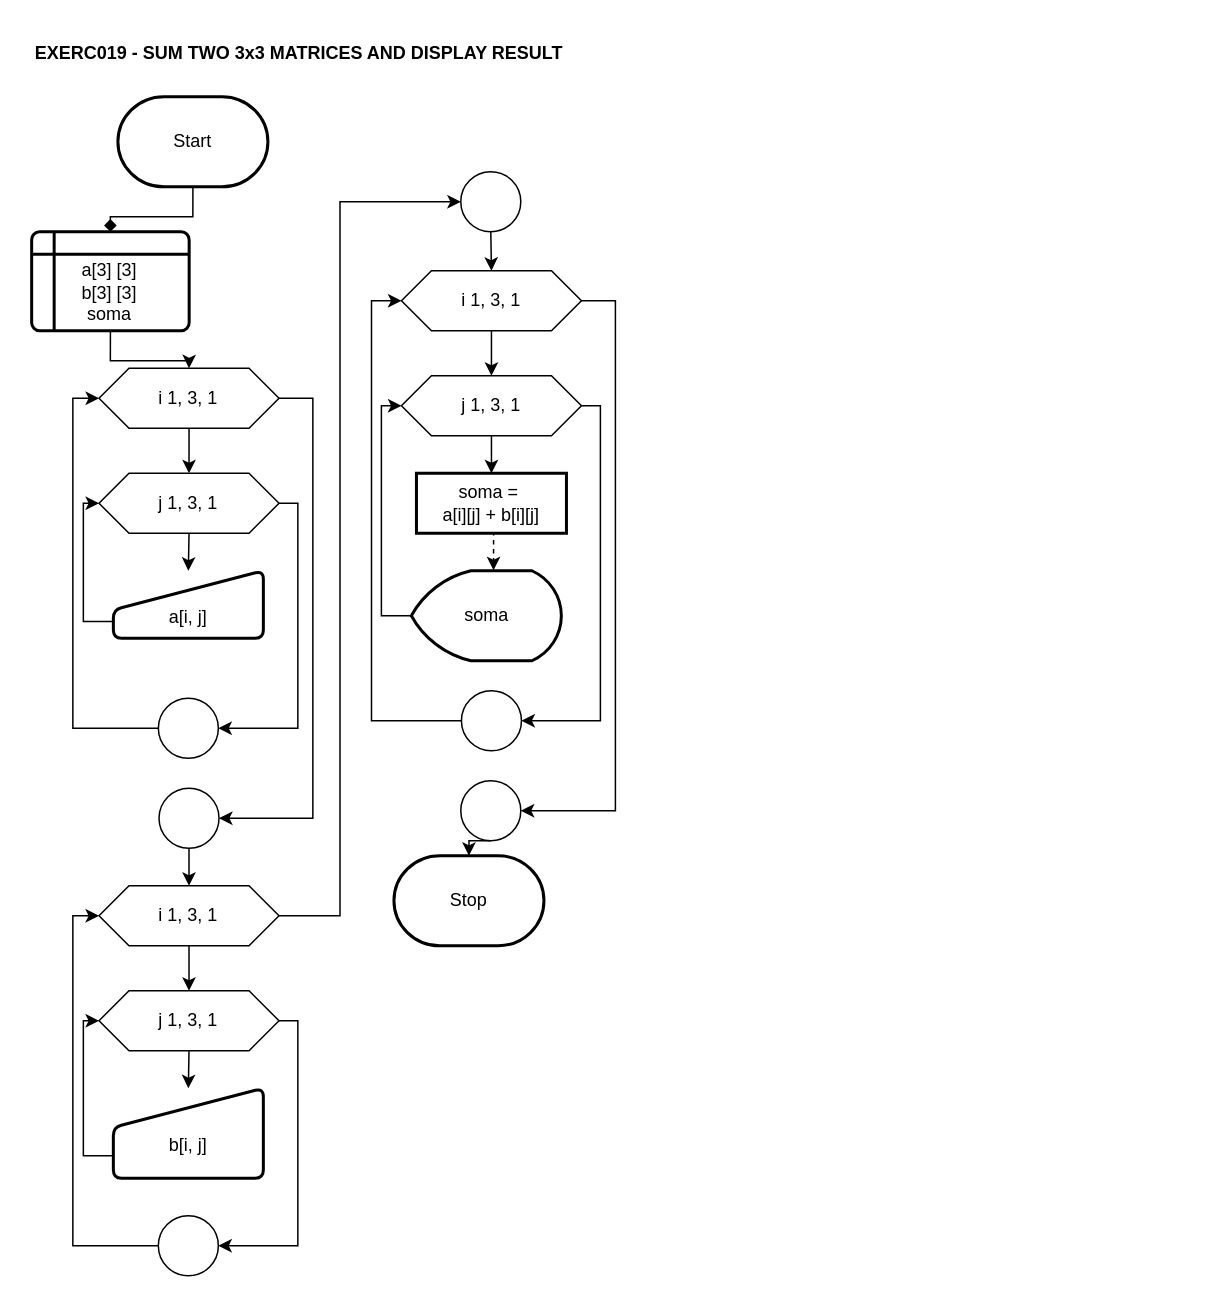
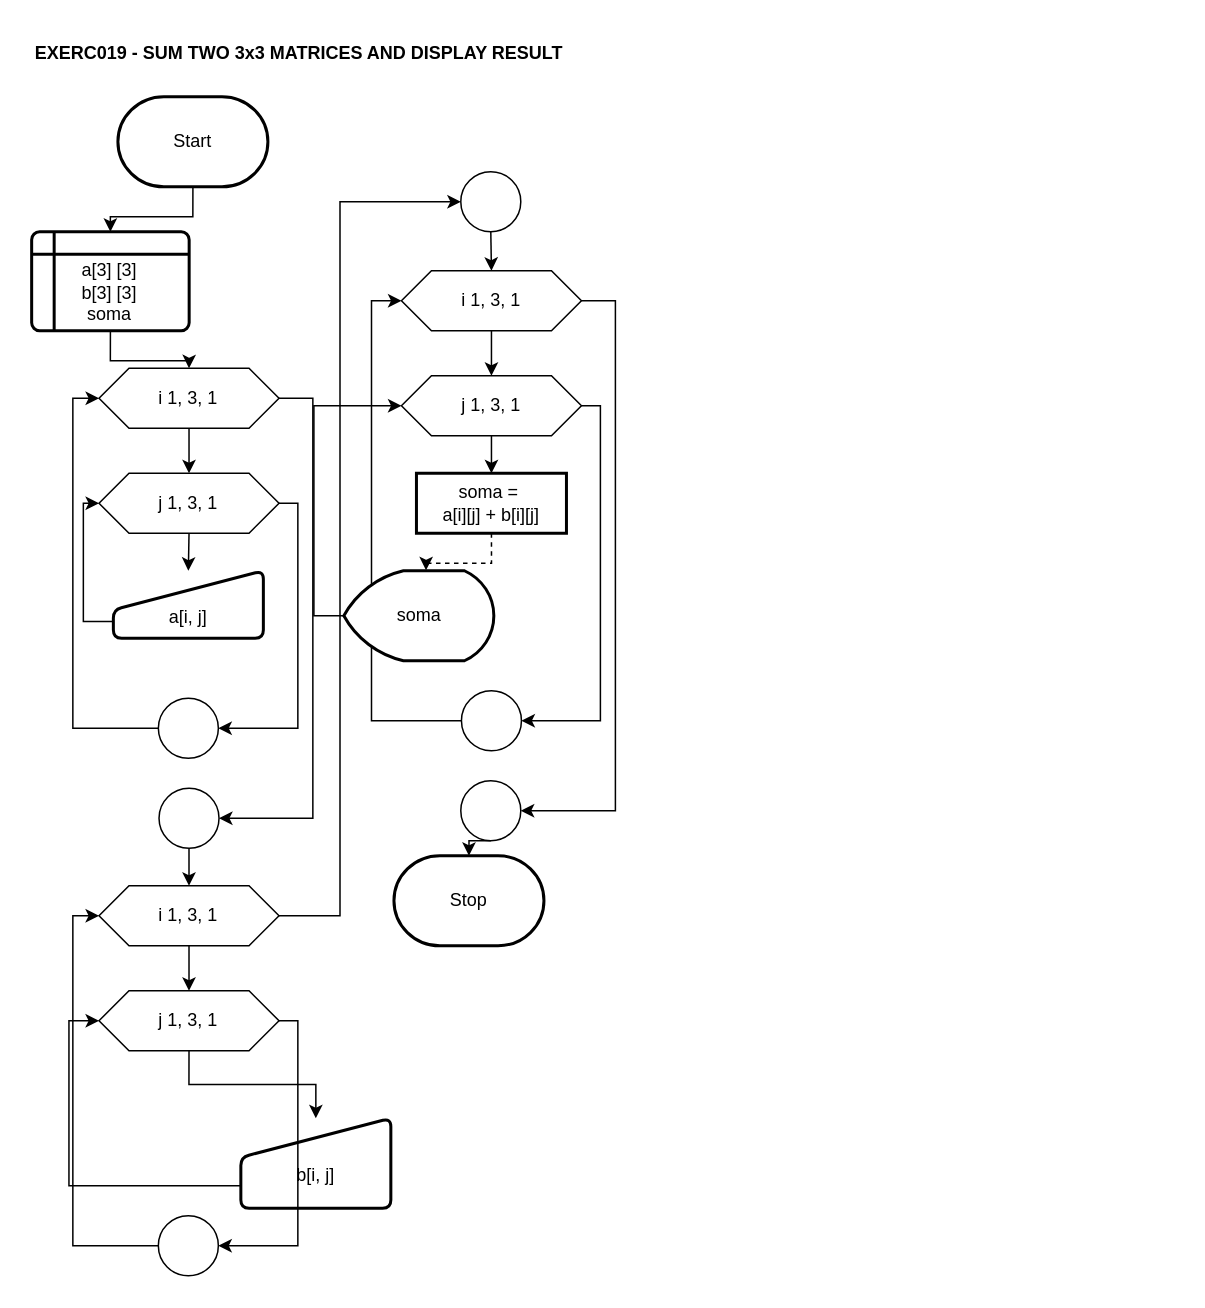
  <mxCell id="0" />
  <mxCell id="1" parent="0" />
  <mxCell id="2" value="EXERC019 - SUM TWO 3x3 MATRICES AND DISPLAY RESULT" style="text;html=1;align=left;verticalAlign=middle;whiteSpace=wrap;rounded=0;fontStyle=1" parent="1" vertex="1"><mxGeometry x="21" y="20" width="760" height="30" as="geometry" /></mxCell>
- <mxCell id="3" style="edgeStyle=orthogonalEdgeStyle;rounded=0;orthogonalLoop=1;jettySize=auto;html=1;exitX=0.5;exitY=1;exitDx=0;exitDy=0;exitPerimeter=0;entryX=0.5;entryY=0;entryDx=0;entryDy=0;endArrow=diamond;" parent="1" source="4" target="6" edge="1"><mxGeometry relative="1" as="geometry" /></mxCell>
+ <mxCell id="3" style="edgeStyle=orthogonalEdgeStyle;rounded=0;orthogonalLoop=1;jettySize=auto;html=1;exitX=0.5;exitY=1;exitDx=0;exitDy=0;exitPerimeter=0;entryX=0.5;entryY=0;entryDx=0;entryDy=0;" parent="1" source="4" target="6" edge="1"><mxGeometry relative="1" as="geometry" /></mxCell>
  <mxCell id="4" value="Start" style="strokeWidth=2;html=1;shape=mxgraph.flowchart.terminator;whiteSpace=wrap;" parent="1" vertex="1"><mxGeometry x="77.94" y="64" width="100" height="60" as="geometry" /></mxCell>
  <mxCell id="5" style="edgeStyle=orthogonalEdgeStyle;rounded=0;orthogonalLoop=1;jettySize=auto;html=1;exitX=0.5;exitY=1;exitDx=0;exitDy=0;entryX=0.5;entryY=0;entryDx=0;entryDy=0;" parent="1" source="6" target="9" edge="1"><mxGeometry relative="1" as="geometry" /></mxCell>
  <mxCell id="6" value="&lt;div&gt;&lt;br&gt;&lt;/div&gt;&lt;div&gt;a[3] [3]&lt;/div&gt;&lt;div&gt;b[3] [3]&lt;/div&gt;&lt;div&gt;soma&lt;/div&gt;" style="shape=internalStorage;whiteSpace=wrap;html=1;dx=15;dy=15;rounded=1;arcSize=8;strokeWidth=2;" parent="1" vertex="1"><mxGeometry x="20.44" y="154" width="105" height="66" as="geometry" /></mxCell>
  <mxCell id="7" value="Stop" style="strokeWidth=2;html=1;shape=mxgraph.flowchart.terminator;whiteSpace=wrap;" parent="1" vertex="1"><mxGeometry x="261.97" y="570" width="100" height="60" as="geometry" /></mxCell>
  <mxCell id="8" style="edgeStyle=orthogonalEdgeStyle;rounded=0;orthogonalLoop=1;jettySize=auto;html=1;exitX=0.5;exitY=1;exitDx=0;exitDy=0;entryX=0.5;entryY=0;entryDx=0;entryDy=0;" parent="1" source="9" target="11" edge="1"><mxGeometry relative="1" as="geometry" /></mxCell>
  <mxCell id="9" value="i 1, 3, 1" style="shape=hexagon;perimeter=hexagonPerimeter2;whiteSpace=wrap;html=1;fixedSize=1;" parent="1" vertex="1"><mxGeometry x="65.35" y="245" width="120" height="40" as="geometry" /></mxCell>
  <mxCell id="10" style="edgeStyle=orthogonalEdgeStyle;rounded=0;orthogonalLoop=1;jettySize=auto;html=1;exitX=0.5;exitY=1;exitDx=0;exitDy=0;entryX=0.5;entryY=0;entryDx=0;entryDy=0;" parent="1" source="11" target="13" edge="1"><mxGeometry relative="1" as="geometry" /></mxCell>
  <mxCell id="11" value="j 1, 3, 1" style="shape=hexagon;perimeter=hexagonPerimeter2;whiteSpace=wrap;html=1;fixedSize=1;" parent="1" vertex="1"><mxGeometry x="65.35" y="315" width="120" height="40" as="geometry" /></mxCell>
  <mxCell id="12" style="edgeStyle=orthogonalEdgeStyle;rounded=0;orthogonalLoop=1;jettySize=auto;html=1;exitX=0;exitY=0.75;exitDx=0;exitDy=0;entryX=0;entryY=0.5;entryDx=0;entryDy=0;" parent="1" source="13" target="11" edge="1"><mxGeometry relative="1" as="geometry" /></mxCell>
  <mxCell id="13" value="&lt;div&gt;&lt;br&gt;&lt;/div&gt;a[i, j]" style="html=1;strokeWidth=2;shape=manualInput;whiteSpace=wrap;rounded=1;size=26;arcSize=11;" parent="1" vertex="1"><mxGeometry x="74.91" y="380" width="100" height="45" as="geometry" /></mxCell>
  <mxCell id="14" style="edgeStyle=orthogonalEdgeStyle;rounded=0;orthogonalLoop=1;jettySize=auto;html=1;exitX=0.5;exitY=1;exitDx=0;exitDy=0;exitPerimeter=0;entryX=0;entryY=0.5;entryDx=0;entryDy=0;" parent="1" source="15" target="9" edge="1"><mxGeometry relative="1" as="geometry"><Array as="points"><mxPoint x="47.91" y="485" /><mxPoint x="47.91" y="265" /></Array></mxGeometry></mxCell>
  <mxCell id="15" value="" style="verticalLabelPosition=bottom;verticalAlign=top;html=1;shape=mxgraph.flowchart.on-page_reference;direction=south;" parent="1" vertex="1"><mxGeometry x="104.91" y="465" width="40" height="40" as="geometry" /></mxCell>
  <mxCell id="16" style="edgeStyle=orthogonalEdgeStyle;rounded=0;orthogonalLoop=1;jettySize=auto;html=1;exitX=1;exitY=0.5;exitDx=0;exitDy=0;entryX=0.5;entryY=0;entryDx=0;entryDy=0;entryPerimeter=0;" parent="1" source="11" target="15" edge="1"><mxGeometry relative="1" as="geometry"><Array as="points"><mxPoint x="197.91" y="335" /><mxPoint x="197.91" y="485" /></Array></mxGeometry></mxCell>
  <mxCell id="17" style="edgeStyle=orthogonalEdgeStyle;rounded=0;orthogonalLoop=1;jettySize=auto;html=1;exitX=1;exitY=0.5;exitDx=0;exitDy=0;exitPerimeter=0;entryX=0.5;entryY=0;entryDx=0;entryDy=0;" parent="1" source="18" target="21" edge="1"><mxGeometry relative="1" as="geometry" /></mxCell>
  <mxCell id="18" value="" style="verticalLabelPosition=bottom;verticalAlign=top;html=1;shape=mxgraph.flowchart.on-page_reference;direction=south;" parent="1" vertex="1"><mxGeometry x="105.35" y="525" width="40" height="40" as="geometry" /></mxCell>
  <mxCell id="19" style="edgeStyle=orthogonalEdgeStyle;rounded=0;orthogonalLoop=1;jettySize=auto;html=1;exitX=1;exitY=0.5;exitDx=0;exitDy=0;entryX=0.5;entryY=0;entryDx=0;entryDy=0;entryPerimeter=0;" parent="1" source="9" target="18" edge="1"><mxGeometry relative="1" as="geometry"><Array as="points"><mxPoint x="207.91" y="265" /><mxPoint x="207.91" y="545" /></Array></mxGeometry></mxCell>
  <mxCell id="20" style="edgeStyle=orthogonalEdgeStyle;rounded=0;orthogonalLoop=1;jettySize=auto;html=1;exitX=0.5;exitY=1;exitDx=0;exitDy=0;entryX=0.5;entryY=0;entryDx=0;entryDy=0;" parent="1" source="21" target="23" edge="1"><mxGeometry relative="1" as="geometry" /></mxCell>
  <mxCell id="21" value="i 1, 3, 1" style="shape=hexagon;perimeter=hexagonPerimeter2;whiteSpace=wrap;html=1;fixedSize=1;" parent="1" vertex="1"><mxGeometry x="65.34" y="590" width="120" height="40" as="geometry" /></mxCell>
  <mxCell id="22" style="edgeStyle=orthogonalEdgeStyle;rounded=0;orthogonalLoop=1;jettySize=auto;html=1;exitX=0.5;exitY=1;exitDx=0;exitDy=0;entryX=0.5;entryY=0;entryDx=0;entryDy=0;" parent="1" source="23" target="25" edge="1"><mxGeometry relative="1" as="geometry" /></mxCell>
  <mxCell id="23" value="j 1, 3, 1" style="shape=hexagon;perimeter=hexagonPerimeter2;whiteSpace=wrap;html=1;fixedSize=1;" parent="1" vertex="1"><mxGeometry x="65.34" y="660" width="120" height="40" as="geometry" /></mxCell>
  <mxCell id="24" style="edgeStyle=orthogonalEdgeStyle;rounded=0;orthogonalLoop=1;jettySize=auto;html=1;exitX=0;exitY=0.75;exitDx=0;exitDy=0;entryX=0;entryY=0.5;entryDx=0;entryDy=0;" parent="1" source="25" target="23" edge="1"><mxGeometry relative="1" as="geometry" /></mxCell>
- <mxCell id="25" value="&lt;div&gt;&lt;br&gt;&lt;/div&gt;b[i, j]" style="html=1;strokeWidth=2;shape=manualInput;whiteSpace=wrap;rounded=1;size=26;arcSize=11;" parent="1" vertex="1"><mxGeometry x="74.9" y="725" width="100" height="60" as="geometry" /></mxCell>
+ <mxCell id="25" value="&lt;div&gt;&lt;br&gt;&lt;/div&gt;b[i, j]" style="html=1;strokeWidth=2;shape=manualInput;whiteSpace=wrap;rounded=1;size=26;arcSize=11;" parent="1" vertex="1"><mxGeometry x="159.9" y="745" width="100" height="60" as="geometry" /></mxCell>
  <mxCell id="26" style="edgeStyle=orthogonalEdgeStyle;rounded=0;orthogonalLoop=1;jettySize=auto;html=1;exitX=0.5;exitY=1;exitDx=0;exitDy=0;exitPerimeter=0;entryX=0;entryY=0.5;entryDx=0;entryDy=0;" parent="1" source="27" target="21" edge="1"><mxGeometry relative="1" as="geometry"><Array as="points"><mxPoint x="47.9" y="830" /><mxPoint x="47.9" y="610" /></Array></mxGeometry></mxCell>
  <mxCell id="27" value="" style="verticalLabelPosition=bottom;verticalAlign=top;html=1;shape=mxgraph.flowchart.on-page_reference;direction=south;" parent="1" vertex="1"><mxGeometry x="104.9" y="810" width="40" height="40" as="geometry" /></mxCell>
  <mxCell id="28" style="edgeStyle=orthogonalEdgeStyle;rounded=0;orthogonalLoop=1;jettySize=auto;html=1;exitX=1;exitY=0.5;exitDx=0;exitDy=0;entryX=0.5;entryY=0;entryDx=0;entryDy=0;entryPerimeter=0;" parent="1" source="23" target="27" edge="1"><mxGeometry relative="1" as="geometry"><Array as="points"><mxPoint x="197.9" y="680" /><mxPoint x="197.9" y="830" /></Array></mxGeometry></mxCell>
  <mxCell id="29" style="edgeStyle=orthogonalEdgeStyle;rounded=0;orthogonalLoop=1;jettySize=auto;html=1;exitX=1;exitY=0.5;exitDx=0;exitDy=0;exitPerimeter=0;entryX=0.5;entryY=0;entryDx=0;entryDy=0;" parent="1" source="30" target="33" edge="1"><mxGeometry relative="1" as="geometry" /></mxCell>
  <mxCell id="30" value="" style="verticalLabelPosition=bottom;verticalAlign=top;html=1;shape=mxgraph.flowchart.on-page_reference;direction=south;" parent="1" vertex="1"><mxGeometry x="306.53" y="114" width="40" height="40" as="geometry" /></mxCell>
  <mxCell id="31" style="edgeStyle=orthogonalEdgeStyle;rounded=0;orthogonalLoop=1;jettySize=auto;html=1;exitX=1;exitY=0.5;exitDx=0;exitDy=0;entryX=0.5;entryY=1;entryDx=0;entryDy=0;entryPerimeter=0;" parent="1" source="21" target="30" edge="1"><mxGeometry relative="1" as="geometry"><Array as="points"><mxPoint x="226" y="610" /><mxPoint x="226" y="134" /></Array></mxGeometry></mxCell>
  <mxCell id="32" style="edgeStyle=orthogonalEdgeStyle;rounded=0;orthogonalLoop=1;jettySize=auto;html=1;exitX=0.5;exitY=1;exitDx=0;exitDy=0;entryX=0.5;entryY=0;entryDx=0;entryDy=0;" parent="1" source="33" target="35" edge="1"><mxGeometry relative="1" as="geometry" /></mxCell>
  <mxCell id="33" value="i 1, 3, 1" style="shape=hexagon;perimeter=hexagonPerimeter2;whiteSpace=wrap;html=1;fixedSize=1;" parent="1" vertex="1"><mxGeometry x="266.97" y="180" width="120" height="40" as="geometry" /></mxCell>
  <mxCell id="34" style="edgeStyle=orthogonalEdgeStyle;rounded=0;orthogonalLoop=1;jettySize=auto;html=1;exitX=0.5;exitY=1;exitDx=0;exitDy=0;entryX=0.5;entryY=0;entryDx=0;entryDy=0;" parent="1" source="35" target="38" edge="1"><mxGeometry relative="1" as="geometry" /></mxCell>
  <mxCell id="35" value="j 1, 3, 1" style="shape=hexagon;perimeter=hexagonPerimeter2;whiteSpace=wrap;html=1;fixedSize=1;" parent="1" vertex="1"><mxGeometry x="266.97" y="250" width="120" height="40" as="geometry" /></mxCell>
  <mxCell id="36" style="edgeStyle=orthogonalEdgeStyle;rounded=0;orthogonalLoop=1;jettySize=auto;html=1;exitX=0.5;exitY=1;exitDx=0;exitDy=0;exitPerimeter=0;entryX=0;entryY=0.5;entryDx=0;entryDy=0;" parent="1" source="37" target="33" edge="1"><mxGeometry relative="1" as="geometry" /></mxCell>
  <mxCell id="37" value="" style="verticalLabelPosition=bottom;verticalAlign=top;html=1;shape=mxgraph.flowchart.on-page_reference;direction=south;" parent="1" vertex="1"><mxGeometry x="306.97" y="460" width="40" height="40" as="geometry" /></mxCell>
  <mxCell id="38" value="soma =&amp;nbsp;&lt;div&gt;a[i][j] + b[i][j]&lt;/div&gt;" style="whiteSpace=wrap;html=1;absoluteArcSize=1;arcSize=14;strokeWidth=2;rounded=0;" parent="1" vertex="1"><mxGeometry x="276.97" y="315" width="100" height="40" as="geometry" /></mxCell>
  <mxCell id="39" style="edgeStyle=orthogonalEdgeStyle;rounded=0;orthogonalLoop=1;jettySize=auto;html=1;exitX=0;exitY=0.5;exitDx=0;exitDy=0;exitPerimeter=0;entryX=0;entryY=0.5;entryDx=0;entryDy=0;" parent="1" source="40" target="35" edge="1"><mxGeometry relative="1" as="geometry" /></mxCell>
- <mxCell id="40" value="soma" style="strokeWidth=2;html=1;shape=mxgraph.flowchart.display;whiteSpace=wrap;" parent="1" vertex="1"><mxGeometry x="273.56" y="380" width="100" height="60" as="geometry" /></mxCell>
+ <mxCell id="40" value="soma" style="strokeWidth=2;html=1;shape=mxgraph.flowchart.display;whiteSpace=wrap;" parent="1" vertex="1"><mxGeometry x="228.56" y="380" width="100" height="60" as="geometry" /></mxCell>
  <mxCell id="41" style="edgeStyle=orthogonalEdgeStyle;rounded=0;orthogonalLoop=1;jettySize=auto;html=1;exitX=0.5;exitY=1;exitDx=0;exitDy=0;entryX=0.548;entryY=-0.005;entryDx=0;entryDy=0;entryPerimeter=0;dashed=1;" parent="1" source="38" target="40" edge="1"><mxGeometry relative="1" as="geometry" /></mxCell>
  <mxCell id="42" style="edgeStyle=orthogonalEdgeStyle;rounded=0;orthogonalLoop=1;jettySize=auto;html=1;exitX=1;exitY=0.5;exitDx=0;exitDy=0;entryX=0.5;entryY=0;entryDx=0;entryDy=0;entryPerimeter=0;" parent="1" source="35" target="37" edge="1"><mxGeometry relative="1" as="geometry"><Array as="points"><mxPoint x="399.56" y="270" /><mxPoint x="399.56" y="480" /></Array></mxGeometry></mxCell>
  <mxCell id="43" value="" style="verticalLabelPosition=bottom;verticalAlign=top;html=1;shape=mxgraph.flowchart.on-page_reference;direction=south;" parent="1" vertex="1"><mxGeometry x="306.53" y="520" width="40" height="40" as="geometry" /></mxCell>
  <mxCell id="44" style="edgeStyle=orthogonalEdgeStyle;rounded=0;orthogonalLoop=1;jettySize=auto;html=1;exitX=1;exitY=0.5;exitDx=0;exitDy=0;entryX=0.5;entryY=0;entryDx=0;entryDy=0;entryPerimeter=0;" parent="1" source="33" target="43" edge="1"><mxGeometry relative="1" as="geometry"><Array as="points"><mxPoint x="409.56" y="200" /><mxPoint x="409.56" y="540" /></Array></mxGeometry></mxCell>
  <mxCell id="45" style="edgeStyle=orthogonalEdgeStyle;rounded=0;orthogonalLoop=1;jettySize=auto;html=1;exitX=1;exitY=0.5;exitDx=0;exitDy=0;exitPerimeter=0;entryX=0.5;entryY=0;entryDx=0;entryDy=0;entryPerimeter=0;" parent="1" source="43" target="7" edge="1"><mxGeometry relative="1" as="geometry" /></mxCell>
